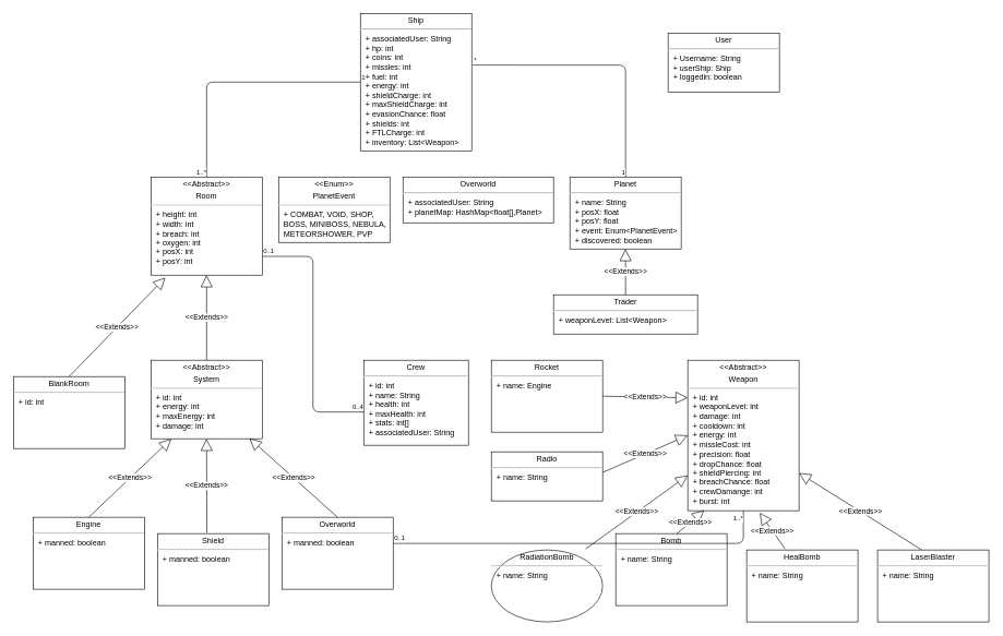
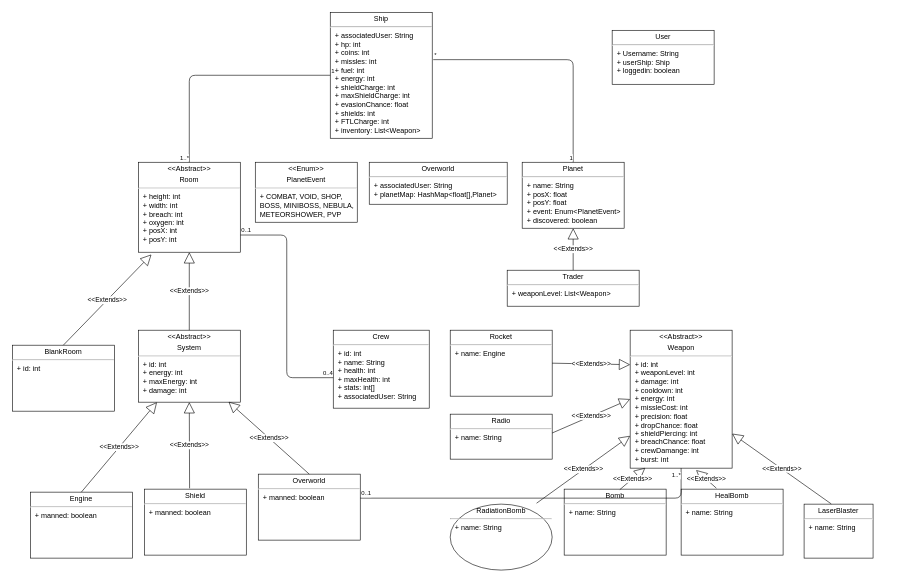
  <mxCell id="0" />
  <mxCell id="1" parent="0" />
  <mxCell id="2" value="&lt;p style=&quot;margin: 4px 0px 0px ; text-align: center&quot;&gt;Crew&lt;/p&gt;&lt;hr&gt;&lt;p style=&quot;margin: 0px ; margin-left: 8px&quot;&gt;+ id: int&lt;/p&gt;&lt;p style=&quot;margin: 0px ; margin-left: 8px&quot;&gt;+ name: String&lt;/p&gt;&lt;p style=&quot;margin: 0px ; margin-left: 8px&quot;&gt;+ health: int&lt;/p&gt;&lt;p style=&quot;margin: 0px ; margin-left: 8px&quot;&gt;+ maxHealth: int&lt;/p&gt;&lt;p style=&quot;margin: 0px ; margin-left: 8px&quot;&gt;+ stats: int[]&lt;/p&gt;&lt;p style=&quot;margin: 0px ; margin-left: 8px&quot;&gt;+ associatedUser: String&lt;/p&gt;" style="verticalAlign=top;align=left;overflow=fill;fontSize=12;fontFamily=Helvetica;html=1;" parent="1" vertex="1"><mxGeometry x="555" y="550" width="160" height="130" as="geometry" /></mxCell>
  <mxCell id="3" value="&lt;p style=&quot;margin: 4px 0px 0px ; text-align: center&quot;&gt;Overworld&lt;/p&gt;&lt;hr&gt;&lt;p style=&quot;margin: 0px ; margin-left: 8px&quot;&gt;+ associatedUser: String&lt;/p&gt;&lt;p style=&quot;margin: 0px ; margin-left: 8px&quot;&gt;+ planetMap: HashMap&amp;lt;float[],Planet&amp;gt;&lt;/p&gt;" style="verticalAlign=top;align=left;overflow=fill;fontSize=12;fontFamily=Helvetica;html=1;" parent="1" vertex="1"><mxGeometry x="615" y="270" width="230" height="70" as="geometry" /></mxCell>
  <mxCell id="4" value="&lt;p style=&quot;margin: 4px 0px 0px ; text-align: center&quot;&gt;Planet&lt;/p&gt;&lt;hr&gt;&lt;p style=&quot;margin: 0px ; margin-left: 8px&quot;&gt;+ name: String&lt;/p&gt;&lt;p style=&quot;margin: 0px ; margin-left: 8px&quot;&gt;+ posX: float&lt;/p&gt;&lt;p style=&quot;margin: 0px ; margin-left: 8px&quot;&gt;+ posY: float&lt;/p&gt;&lt;p style=&quot;margin: 0px ; margin-left: 8px&quot;&gt;+ event: Enum&amp;lt;PlanetEvent&amp;gt;&lt;/p&gt;&lt;p style=&quot;margin: 0px ; margin-left: 8px&quot;&gt;+ discovered: boolean&lt;/p&gt;&lt;p style=&quot;margin: 0px ; margin-left: 8px&quot;&gt;&lt;br&gt;&lt;/p&gt;" style="verticalAlign=top;align=left;overflow=fill;fontSize=12;fontFamily=Helvetica;html=1;" parent="1" vertex="1"><mxGeometry x="870" y="270" width="170" height="110" as="geometry" /></mxCell>
  <mxCell id="5" value="&lt;p style=&quot;margin: 4px 0px 0px ; text-align: center&quot;&gt;&amp;lt;&amp;lt;Enum&amp;gt;&amp;gt;&lt;/p&gt;&lt;p style=&quot;margin: 4px 0px 0px ; text-align: center&quot;&gt;PlanetEvent&lt;/p&gt;&lt;hr&gt;&lt;p style=&quot;margin: 0px ; margin-left: 8px&quot;&gt;+ COMBAT, VOID, SHOP,&lt;/p&gt;&lt;p style=&quot;margin: 0px ; margin-left: 8px&quot;&gt;BOSS, MINIBOSS, NEBULA,&lt;/p&gt;&lt;p style=&quot;margin: 0px ; margin-left: 8px&quot;&gt;METEORSHOWER, PVP&lt;/p&gt;" style="verticalAlign=top;align=left;overflow=fill;fontSize=12;fontFamily=Helvetica;html=1;" parent="1" vertex="1"><mxGeometry x="425" y="270" width="170" height="100" as="geometry" /></mxCell>
  <mxCell id="6" value="&lt;p style=&quot;margin: 4px 0px 0px ; text-align: center&quot;&gt;Trader&lt;/p&gt;&lt;hr&gt;&lt;p style=&quot;margin: 0px ; margin-left: 8px&quot;&gt;+ weaponLevel: List&amp;lt;Weapon&amp;gt;&lt;/p&gt;&lt;p style=&quot;margin: 0px ; margin-left: 8px&quot;&gt;&lt;br&gt;&lt;/p&gt;" style="verticalAlign=top;align=left;overflow=fill;fontSize=12;fontFamily=Helvetica;html=1;" parent="1" vertex="1"><mxGeometry x="845" y="450" width="220" height="60" as="geometry" /></mxCell>
  <mxCell id="7" value="&amp;lt;&amp;lt;Extends&amp;gt;&amp;gt;" style="endArrow=block;endSize=16;endFill=0;html=1;exitX=0.5;exitY=0;exitDx=0;exitDy=0;" parent="1" source="6" target="4" edge="1"><mxGeometry width="160" relative="1" as="geometry"><mxPoint x="370" as="sourcePoint" y="1360" /><mxPoint x="530" as="targetPoint" y="1360" /></mxGeometry></mxCell>
- <mxCell id="8" value="&lt;p style=&quot;margin: 4px 0px 0px ; text-align: center&quot;&gt;Engine&lt;/p&gt;&lt;hr&gt;&lt;p style=&quot;margin: 0px ; margin-left: 8px&quot;&gt;+ manned: boolean&lt;/p&gt;&lt;p style=&quot;margin: 0px ; margin-left: 8px&quot;&gt;&lt;br&gt;&lt;/p&gt;" style="verticalAlign=top;align=left;overflow=fill;fontSize=12;fontFamily=Helvetica;html=1;" parent="1" vertex="1"><mxGeometry x="50" y="790" width="170" height="110" as="geometry" /></mxCell>
+ <mxCell id="8" value="&lt;p style=&quot;margin: 4px 0px 0px ; text-align: center&quot;&gt;Engine&lt;/p&gt;&lt;hr&gt;&lt;p style=&quot;margin: 0px ; margin-left: 8px&quot;&gt;+ manned: boolean&lt;/p&gt;&lt;p style=&quot;margin: 0px ; margin-left: 8px&quot;&gt;&lt;br&gt;&lt;/p&gt;" style="verticalAlign=top;align=left;overflow=fill;fontSize=12;fontFamily=Helvetica;html=1;" parent="1" vertex="1"><mxGeometry x="50" y="820" width="170" height="110" as="geometry" /></mxCell>
  <mxCell id="9" value="&lt;p style=&quot;margin: 4px 0px 0px ; text-align: center&quot;&gt;Shield&lt;/p&gt;&lt;hr&gt;&lt;p style=&quot;margin: 0px ; margin-left: 8px&quot;&gt;+ manned: boolean&lt;/p&gt;&lt;p style=&quot;margin: 0px ; margin-left: 8px&quot;&gt;&lt;br&gt;&lt;/p&gt;" style="verticalAlign=top;align=left;overflow=fill;fontSize=12;fontFamily=Helvetica;html=1;" parent="1" vertex="1"><mxGeometry x="240" y="815" width="170" height="110" as="geometry" /></mxCell>
  <mxCell id="10" value="&lt;p style=&quot;margin: 4px 0px 0px ; text-align: center&quot;&gt;Overworld&lt;/p&gt;&lt;hr&gt;&lt;p style=&quot;margin: 0px ; margin-left: 8px&quot;&gt;+ manned: boolean&lt;/p&gt;&lt;p style=&quot;margin: 0px ; margin-left: 8px&quot;&gt;&lt;br&gt;&lt;/p&gt;" style="verticalAlign=top;align=left;overflow=fill;fontSize=12;fontFamily=Helvetica;html=1;" parent="1" vertex="1"><mxGeometry x="430" y="790" width="170" height="110" as="geometry" /></mxCell>
  <mxCell id="11" value="&lt;p style=&quot;margin: 4px 0px 0px ; text-align: center&quot;&gt;&amp;lt;&amp;lt;Abstract&amp;gt;&amp;gt;&lt;/p&gt;&lt;p style=&quot;margin: 4px 0px 0px ; text-align: center&quot;&gt;System&lt;/p&gt;&lt;hr&gt;&lt;p style=&quot;margin: 0px ; margin-left: 8px&quot;&gt;+ id: int&lt;/p&gt;&lt;p style=&quot;margin: 0px ; margin-left: 8px&quot;&gt;+ energy: int&lt;/p&gt;&lt;p style=&quot;margin: 0px ; margin-left: 8px&quot;&gt;+ maxEnergy: int&lt;/p&gt;&lt;p style=&quot;margin: 0px ; margin-left: 8px&quot;&gt;+ damage: int&lt;/p&gt;&lt;p style=&quot;margin: 0px ; margin-left: 8px&quot;&gt;&lt;br&gt;&lt;/p&gt;" style="verticalAlign=top;align=left;overflow=fill;fontSize=12;fontFamily=Helvetica;html=1;" parent="1" vertex="1"><mxGeometry x="230" y="550" width="170" height="120" as="geometry" /></mxCell>
  <mxCell id="12" value="&amp;lt;&amp;lt;Extends&amp;gt;&amp;gt;" style="endArrow=block;endSize=16;endFill=0;html=1;exitX=0.444;exitY=-0.012;exitDx=0;exitDy=0;exitPerimeter=0;entryX=0.5;entryY=1;entryDx=0;entryDy=0;" parent="1" source="9" target="11" edge="1"><mxGeometry width="160" relative="1" as="geometry"><mxPoint x="300" y="720" as="sourcePoint" /><mxPoint x="460" y="720" as="targetPoint" /></mxGeometry></mxCell>
  <mxCell id="13" value="&amp;lt;&amp;lt;Extends&amp;gt;&amp;gt;" style="endArrow=block;endSize=16;endFill=0;html=1;exitX=0.5;exitY=0;exitDx=0;exitDy=0;entryX=0.183;entryY=1.001;entryDx=0;entryDy=0;entryPerimeter=0;" parent="1" source="8" target="11" edge="1"><mxGeometry width="160" relative="1" as="geometry"><mxPoint x="110" y="730" as="sourcePoint" /><mxPoint x="270" y="730" as="targetPoint" /></mxGeometry></mxCell>
  <mxCell id="14" value="&amp;lt;&amp;lt;Extends&amp;gt;&amp;gt;" style="endArrow=block;endSize=16;endFill=0;html=1;exitX=0.5;exitY=0;exitDx=0;exitDy=0;entryX=0.885;entryY=0.995;entryDx=0;entryDy=0;entryPerimeter=0;" parent="1" source="10" target="11" edge="1"><mxGeometry width="160" relative="1" as="geometry"><mxPoint x="510" y="700" as="sourcePoint" /><mxPoint x="670" y="700" as="targetPoint" /></mxGeometry></mxCell>
  <mxCell id="15" value="&lt;p style=&quot;margin: 4px 0px 0px ; text-align: center&quot;&gt;&amp;lt;&amp;lt;Abstract&amp;gt;&amp;gt;&lt;/p&gt;&lt;p style=&quot;margin: 4px 0px 0px ; text-align: center&quot;&gt;Room&lt;/p&gt;&lt;hr&gt;&lt;p style=&quot;margin: 0px ; margin-left: 8px&quot;&gt;+ height: int&lt;/p&gt;&lt;p style=&quot;margin: 0px ; margin-left: 8px&quot;&gt;+ width: int&lt;/p&gt;&lt;p style=&quot;margin: 0px ; margin-left: 8px&quot;&gt;+ breach: int&lt;/p&gt;&lt;p style=&quot;margin: 0px ; margin-left: 8px&quot;&gt;+ oxygen: int&lt;/p&gt;&lt;p style=&quot;margin: 0px ; margin-left: 8px&quot;&gt;+ posX: int&lt;/p&gt;&lt;p style=&quot;margin: 0px ; margin-left: 8px&quot;&gt;+ posY: int&lt;/p&gt;" style="verticalAlign=top;align=left;overflow=fill;fontSize=12;fontFamily=Helvetica;html=1;" parent="1" vertex="1"><mxGeometry x="230" y="270" width="170" height="150" as="geometry" /></mxCell>
  <mxCell id="16" value="&amp;lt;&amp;lt;Extends&amp;gt;&amp;gt;" style="endArrow=block;endSize=16;endFill=0;html=1;exitX=0.5;exitY=0;exitDx=0;exitDy=0;entryX=0.5;entryY=1;entryDx=0;entryDy=0;" parent="1" source="11" target="15" edge="1"><mxGeometry width="160" relative="1" as="geometry"><mxPoint x="360" y="480" as="sourcePoint" /><mxPoint x="520" y="480" as="targetPoint" /></mxGeometry></mxCell>
  <mxCell id="17" value="&lt;p style=&quot;margin: 4px 0px 0px ; text-align: center&quot;&gt;BlankRoom&lt;/p&gt;&lt;hr&gt;&lt;p style=&quot;margin: 0px ; margin-left: 8px&quot;&gt;+ id: int&lt;/p&gt;&lt;p style=&quot;margin: 0px ; margin-left: 8px&quot;&gt;&lt;br&gt;&lt;/p&gt;" style="verticalAlign=top;align=left;overflow=fill;fontSize=12;fontFamily=Helvetica;html=1;" parent="1" vertex="1"><mxGeometry x="20" y="575" width="170" height="110" as="geometry" /></mxCell>
  <mxCell id="18" value="&amp;lt;&amp;lt;Extends&amp;gt;&amp;gt;" style="endArrow=block;endSize=16;endFill=0;html=1;entryX=0.129;entryY=1.025;entryDx=0;entryDy=0;entryPerimeter=0;exitX=0.5;exitY=0;exitDx=0;exitDy=0;" parent="1" source="17" target="15" edge="1"><mxGeometry width="160" relative="1" as="geometry"><mxPoint x="0" y="470" as="sourcePoint" /><mxPoint x="160" y="470" as="targetPoint" /></mxGeometry></mxCell>
  <mxCell id="19" value="" style="endArrow=none;html=1;edgeStyle=orthogonalEdgeStyle;entryX=0;entryY=0.609;entryDx=0;entryDy=0;entryPerimeter=0;exitX=1.002;exitY=0.809;exitDx=0;exitDy=0;exitPerimeter=0;" parent="1" source="15" target="2" edge="1"><mxGeometry relative="1" as="geometry"><mxPoint x="400" y="640" as="sourcePoint" /><mxPoint x="560" y="640" as="targetPoint" /></mxGeometry></mxCell>
  <mxCell id="20" value="0..1" style="resizable=0;html=1;align=left;verticalAlign=bottom;labelBackgroundColor=#ffffff;fontSize=10;" parent="19" connectable="0" vertex="1"><mxGeometry x="-1" relative="1" as="geometry" /></mxCell>
  <mxCell id="21" value="0..4" style="resizable=0;html=1;align=right;verticalAlign=bottom;labelBackgroundColor=#ffffff;fontSize=10;" parent="19" connectable="0" vertex="1"><mxGeometry x="1" relative="1" as="geometry" /></mxCell>
  <mxCell id="22" value="&lt;p style=&quot;margin: 4px 0px 0px ; text-align: center&quot;&gt;&amp;lt;&amp;lt;Abstract&amp;gt;&amp;gt;&lt;/p&gt;&lt;p style=&quot;margin: 4px 0px 0px ; text-align: center&quot;&gt;Weapon&lt;/p&gt;&lt;hr&gt;&lt;p style=&quot;margin: 0px ; margin-left: 8px&quot;&gt;+ id: int&lt;/p&gt;&lt;p style=&quot;margin: 0px ; margin-left: 8px&quot;&gt;+ weaponLevel: int&lt;/p&gt;&lt;p style=&quot;margin: 0px ; margin-left: 8px&quot;&gt;+ damage: int&lt;/p&gt;&lt;p style=&quot;margin: 0px ; margin-left: 8px&quot;&gt;+ cooldown: int&lt;/p&gt;&lt;p style=&quot;margin: 0px ; margin-left: 8px&quot;&gt;+ energy: int&lt;/p&gt;&lt;p style=&quot;margin: 0px ; margin-left: 8px&quot;&gt;+ missleCost: int&lt;/p&gt;&lt;p style=&quot;margin: 0px ; margin-left: 8px&quot;&gt;+ precision: float&lt;/p&gt;&lt;p style=&quot;margin: 0px ; margin-left: 8px&quot;&gt;+ dropChance: float&lt;/p&gt;&lt;p style=&quot;margin: 0px ; margin-left: 8px&quot;&gt;+ shieldPiercing: int&lt;/p&gt;&lt;p style=&quot;margin: 0px ; margin-left: 8px&quot;&gt;+ breachChance: float&lt;/p&gt;&lt;p style=&quot;margin: 0px ; margin-left: 8px&quot;&gt;+ crewDamange: int&lt;/p&gt;&lt;p style=&quot;margin: 0px ; margin-left: 8px&quot;&gt;+ burst: int&lt;/p&gt;" style="verticalAlign=top;align=left;overflow=fill;fontSize=12;fontFamily=Helvetica;html=1;" parent="1" vertex="1"><mxGeometry x="1050" y="550" width="170" height="230" as="geometry" /></mxCell>
  <mxCell id="23" value="&lt;p style=&quot;margin: 4px 0px 0px ; text-align: center&quot;&gt;Bomb&lt;/p&gt;&lt;hr&gt;&lt;p style=&quot;margin: 0px ; margin-left: 8px&quot;&gt;+ name: String&lt;/p&gt;&lt;p style=&quot;margin: 0px ; margin-left: 8px&quot;&gt;&lt;br&gt;&lt;/p&gt;" style="verticalAlign=top;align=left;overflow=fill;fontSize=12;fontFamily=Helvetica;html=1;" parent="1" vertex="1"><mxGeometry x="940" y="815" width="170" height="110" as="geometry" /></mxCell>
- <mxCell id="24" value="&lt;p style=&quot;margin: 4px 0px 0px ; text-align: center&quot;&gt;HealBomb&lt;/p&gt;&lt;hr&gt;&lt;p style=&quot;margin: 0px ; margin-left: 8px&quot;&gt;+ name: String&lt;/p&gt;&lt;p style=&quot;margin: 0px ; margin-left: 8px&quot;&gt;&lt;br&gt;&lt;/p&gt;" style="verticalAlign=top;align=left;overflow=fill;fontSize=12;fontFamily=Helvetica;html=1;" parent="1" vertex="1"><mxGeometry x="1140" y="840" width="170" height="110" as="geometry" /></mxCell>
- <mxCell id="25" value="&lt;p style=&quot;margin: 4px 0px 0px ; text-align: center&quot;&gt;LaserBlaster&lt;/p&gt;&lt;hr&gt;&lt;p style=&quot;margin: 0px ; margin-left: 8px&quot;&gt;+ name: String&lt;/p&gt;&lt;p style=&quot;margin: 0px ; margin-left: 8px&quot;&gt;&lt;br&gt;&lt;/p&gt;" style="verticalAlign=top;align=left;overflow=fill;fontSize=12;fontFamily=Helvetica;html=1;" parent="1" vertex="1"><mxGeometry x="1340" y="840" width="170" height="110" as="geometry" /></mxCell>
+ <mxCell id="24" value="&lt;p style=&quot;margin: 4px 0px 0px ; text-align: center&quot;&gt;HealBomb&lt;/p&gt;&lt;hr&gt;&lt;p style=&quot;margin: 0px ; margin-left: 8px&quot;&gt;+ name: String&lt;/p&gt;&lt;p style=&quot;margin: 0px ; margin-left: 8px&quot;&gt;&lt;br&gt;&lt;/p&gt;" style="verticalAlign=top;align=left;overflow=fill;fontSize=12;fontFamily=Helvetica;html=1;" parent="1" vertex="1"><mxGeometry x="1135" y="815" width="170" height="110" as="geometry" /></mxCell>
+ <mxCell id="25" value="&lt;p style=&quot;margin: 4px 0px 0px ; text-align: center&quot;&gt;LaserBlaster&lt;/p&gt;&lt;hr&gt;&lt;p style=&quot;margin: 0px ; margin-left: 8px&quot;&gt;+ name: String&lt;/p&gt;&lt;p style=&quot;margin: 0px ; margin-left: 8px&quot;&gt;&lt;br&gt;&lt;/p&gt;" style="verticalAlign=top;align=left;overflow=fill;fontSize=12;fontFamily=Helvetica;html=1;" parent="1" vertex="1"><mxGeometry x="1340" y="840" width="115" height="90" as="geometry" /></mxCell>
  <mxCell id="26" value="&lt;p style=&quot;margin: 4px 0px 0px ; text-align: center&quot;&gt;RadiationBomb&lt;/p&gt;&lt;hr&gt;&lt;p style=&quot;margin: 0px ; margin-left: 8px&quot;&gt;+ name: String&lt;/p&gt;&lt;p style=&quot;margin: 0px ; margin-left: 8px&quot;&gt;&lt;br&gt;&lt;/p&gt;" style="ellipse;verticalAlign=top;align=left;overflow=fill;fontSize=12;fontFamily=Helvetica;html=1;" parent="1" vertex="1"><mxGeometry x="750" y="840" width="170" height="110" as="geometry" /></mxCell>
  <mxCell id="27" value="&lt;p style=&quot;margin: 4px 0px 0px ; text-align: center&quot;&gt;Radio&lt;/p&gt;&lt;hr&gt;&lt;p style=&quot;margin: 0px ; margin-left: 8px&quot;&gt;+ name: String&lt;/p&gt;&lt;p style=&quot;margin: 0px ; margin-left: 8px&quot;&gt;&lt;br&gt;&lt;/p&gt;" style="verticalAlign=top;align=left;overflow=fill;fontSize=12;fontFamily=Helvetica;html=1;" parent="1" vertex="1"><mxGeometry x="750" y="690" width="170" height="75" as="geometry" /></mxCell>
  <mxCell id="28" value="&lt;p style=&quot;margin: 4px 0px 0px ; text-align: center&quot;&gt;Rocket&lt;/p&gt;&lt;hr&gt;&lt;p style=&quot;margin: 0px ; margin-left: 8px&quot;&gt;+ name: Engine&lt;/p&gt;&lt;p style=&quot;margin: 0px ; margin-left: 8px&quot;&gt;&lt;br&gt;&lt;/p&gt;" style="verticalAlign=top;align=left;overflow=fill;fontSize=12;fontFamily=Helvetica;html=1;" parent="1" vertex="1"><mxGeometry x="750" y="550" width="170" height="110" as="geometry" /></mxCell>
  <mxCell id="29" value="&amp;lt;&amp;lt;Extends&amp;gt;&amp;gt;" style="endArrow=block;endSize=16;endFill=0;html=1;entryX=0;entryY=0.25;entryDx=0;entryDy=0;exitX=1;exitY=0.5;exitDx=0;exitDy=0;" parent="1" source="28" target="22" edge="1"><mxGeometry width="160" relative="1" as="geometry"><mxPoint x="949.03" y="640" as="sourcePoint" /><mxPoint x="1100.96" y="513.75" as="targetPoint" /></mxGeometry></mxCell>
  <mxCell id="30" value="&amp;lt;&amp;lt;Extends&amp;gt;&amp;gt;" style="endArrow=block;endSize=16;endFill=0;html=1;entryX=0;entryY=0.5;entryDx=0;entryDy=0;exitX=1;exitY=0.419;exitDx=0;exitDy=0;exitPerimeter=0;" parent="1" source="27" target="22" edge="1"><mxGeometry width="160" relative="1" as="geometry"><mxPoint x="950" y="717.5" as="sourcePoint" /><mxPoint x="1080" y="720" as="targetPoint" /></mxGeometry></mxCell>
  <mxCell id="31" value="&amp;lt;&amp;lt;Extends&amp;gt;&amp;gt;" style="endArrow=block;endSize=16;endFill=0;html=1;exitX=0.847;exitY=-0.014;exitDx=0;exitDy=0;exitPerimeter=0;" parent="1" source="26" target="22" edge="1"><mxGeometry width="160" relative="1" as="geometry"><mxPoint x="940" y="625" as="sourcePoint" /><mxPoint x="1130" y="810" as="targetPoint" /></mxGeometry></mxCell>
  <mxCell id="32" value="&amp;lt;&amp;lt;Extends&amp;gt;&amp;gt;" style="endArrow=block;endSize=16;endFill=0;html=1;entryX=0.148;entryY=0.998;entryDx=0;entryDy=0;exitX=0.546;exitY=0.007;exitDx=0;exitDy=0;exitPerimeter=0;entryPerimeter=0;" parent="1" source="23" target="22" edge="1"><mxGeometry width="160" relative="1" as="geometry"><mxPoint x="950" y="635" as="sourcePoint" /><mxPoint x="1080" y="637.5" as="targetPoint" /></mxGeometry></mxCell>
  <mxCell id="33" value="&amp;lt;&amp;lt;Extends&amp;gt;&amp;gt;" style="endArrow=block;endSize=16;endFill=0;html=1;entryX=0.647;entryY=1.014;entryDx=0;entryDy=0;exitX=0.346;exitY=-0.014;exitDx=0;exitDy=0;exitPerimeter=0;entryPerimeter=0;" parent="1" source="24" target="22" edge="1"><mxGeometry width="160" relative="1" as="geometry"><mxPoint x="960" y="645" as="sourcePoint" /><mxPoint x="1090" y="647.5" as="targetPoint" /></mxGeometry></mxCell>
  <mxCell id="34" value="&amp;lt;&amp;lt;Extends&amp;gt;&amp;gt;" style="endArrow=block;endSize=16;endFill=0;html=1;entryX=1;entryY=0.75;entryDx=0;entryDy=0;exitX=0.394;exitY=-0.004;exitDx=0;exitDy=0;exitPerimeter=0;" parent="1" source="25" target="22" edge="1"><mxGeometry width="160" relative="1" as="geometry"><mxPoint x="970" y="655" as="sourcePoint" /><mxPoint x="1100" y="657.5" as="targetPoint" /></mxGeometry></mxCell>
  <mxCell id="35" value="&lt;p style=&quot;margin: 4px 0px 0px ; text-align: center&quot;&gt;Ship&lt;/p&gt;&lt;hr&gt;&lt;p style=&quot;margin: 0px ; margin-left: 8px&quot;&gt;+ associatedUser: String&lt;/p&gt;&lt;p style=&quot;margin: 0px ; margin-left: 8px&quot;&gt;+ hp: int&lt;/p&gt;&lt;p style=&quot;margin: 0px ; margin-left: 8px&quot;&gt;+ coins: int&lt;/p&gt;&lt;p style=&quot;margin: 0px ; margin-left: 8px&quot;&gt;+ missles: int&lt;/p&gt;&lt;p style=&quot;margin: 0px ; margin-left: 8px&quot;&gt;+ fuel: int&lt;/p&gt;&lt;p style=&quot;margin: 0px ; margin-left: 8px&quot;&gt;+ energy: int&lt;/p&gt;&lt;p style=&quot;margin: 0px ; margin-left: 8px&quot;&gt;+ shieldCharge: int&lt;/p&gt;&lt;p style=&quot;margin: 0px ; margin-left: 8px&quot;&gt;+ maxShieldCharge: int&lt;/p&gt;&lt;p style=&quot;margin: 0px ; margin-left: 8px&quot;&gt;+ evasionChance: float&lt;/p&gt;&lt;p style=&quot;margin: 0px ; margin-left: 8px&quot;&gt;+ shields: int&lt;/p&gt;&lt;p style=&quot;margin: 0px ; margin-left: 8px&quot;&gt;+ FTLCharge: int&lt;/p&gt;&lt;p style=&quot;margin: 0px ; margin-left: 8px&quot;&gt;+ inventory: List&amp;lt;Weapon&amp;gt;&lt;/p&gt;&lt;p style=&quot;margin: 0px ; margin-left: 8px&quot;&gt;&lt;br&gt;&lt;/p&gt;" style="verticalAlign=top;align=left;overflow=fill;fontSize=12;fontFamily=Helvetica;html=1;" parent="1" vertex="1"><mxGeometry x="550" y="20" width="170" height="210" as="geometry" /></mxCell>
  <mxCell id="36" value="" style="endArrow=none;html=1;edgeStyle=orthogonalEdgeStyle;exitX=1.01;exitY=0.376;exitDx=0;exitDy=0;exitPerimeter=0;entryX=0.5;entryY=0;entryDx=0;entryDy=0;" parent="1" source="35" target="4" edge="1"><mxGeometry relative="1" as="geometry"><mxPoint x="900" y="-20" as="sourcePoint" /><mxPoint x="1060" y="-20" as="targetPoint" /></mxGeometry></mxCell>
  <mxCell id="37" value="*" style="resizable=0;html=1;align=left;verticalAlign=bottom;labelBackgroundColor=#ffffff;fontSize=10;" parent="36" connectable="0" vertex="1"><mxGeometry x="-1" relative="1" as="geometry" /></mxCell>
  <mxCell id="38" value="1" style="resizable=0;html=1;align=right;verticalAlign=bottom;labelBackgroundColor=#ffffff;fontSize=10;" parent="36" connectable="0" vertex="1"><mxGeometry x="1" relative="1" as="geometry" /></mxCell>
  <mxCell id="39" value="" style="endArrow=none;html=1;edgeStyle=orthogonalEdgeStyle;exitX=1;exitY=0.364;exitDx=0;exitDy=0;entryX=0.5;entryY=1;entryDx=0;entryDy=0;exitPerimeter=0;" parent="1" source="10" target="22" edge="1"><mxGeometry relative="1" as="geometry"><mxPoint x="741.7" y="-91.04" as="sourcePoint" /><mxPoint x="965" y="280" as="targetPoint" /><Array as="points"><mxPoint x="1135" y="830" /></Array></mxGeometry></mxCell>
  <mxCell id="40" value="0..1" style="resizable=0;html=1;align=left;verticalAlign=bottom;labelBackgroundColor=#ffffff;fontSize=10;" parent="39" connectable="0" vertex="1"><mxGeometry x="-1" relative="1" as="geometry" /></mxCell>
  <mxCell id="41" value="1..*" style="resizable=0;html=1;align=right;verticalAlign=bottom;labelBackgroundColor=#ffffff;fontSize=10;" parent="39" connectable="0" vertex="1"><mxGeometry x="1" relative="1" as="geometry"><mxPoint y="20.02" as="offset" /></mxGeometry></mxCell>
  <mxCell id="42" value="" style="endArrow=none;html=1;edgeStyle=orthogonalEdgeStyle;" parent="1" source="35" target="15" edge="1"><mxGeometry relative="1" as="geometry"><mxPoint x="-50" y="-143.35" as="sourcePoint" /><mxPoint x="374.21" y="550" as="targetPoint" /></mxGeometry></mxCell>
  <mxCell id="43" value="1" style="resizable=0;html=1;align=left;verticalAlign=bottom;labelBackgroundColor=#ffffff;fontSize=10;" parent="42" connectable="0" vertex="1"><mxGeometry x="-1" relative="1" as="geometry" /></mxCell>
  <mxCell id="44" value="1..*" style="resizable=0;html=1;align=right;verticalAlign=bottom;labelBackgroundColor=#ffffff;fontSize=10;" parent="42" connectable="0" vertex="1"><mxGeometry x="1" relative="1" as="geometry" /></mxCell>
  <mxCell id="45" value="&lt;p style=&quot;margin: 4px 0px 0px ; text-align: center&quot;&gt;User&lt;/p&gt;&lt;hr&gt;&lt;p style=&quot;margin: 0px ; margin-left: 8px&quot;&gt;+ Username: String&lt;/p&gt;&lt;p style=&quot;margin: 0px ; margin-left: 8px&quot;&gt;+ userShip: Ship&lt;/p&gt;&lt;p style=&quot;margin: 0px ; margin-left: 8px&quot;&gt;+ loggedin: boolean&lt;/p&gt;&lt;p style=&quot;margin: 0px ; margin-left: 8px&quot;&gt;&lt;br&gt;&lt;/p&gt;&lt;p style=&quot;margin: 0px ; margin-left: 8px&quot;&gt;&lt;br&gt;&lt;/p&gt;" style="verticalAlign=top;align=left;overflow=fill;fontSize=12;fontFamily=Helvetica;html=1;" vertex="1" parent="1"><mxGeometry x="1020" y="50" width="170" height="90" as="geometry" /></mxCell>
